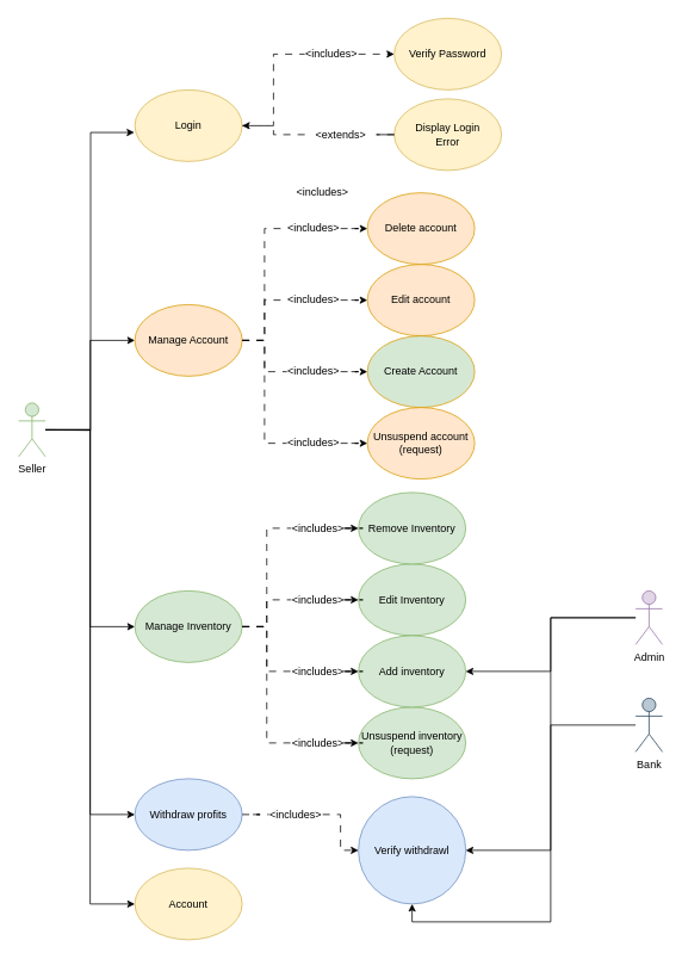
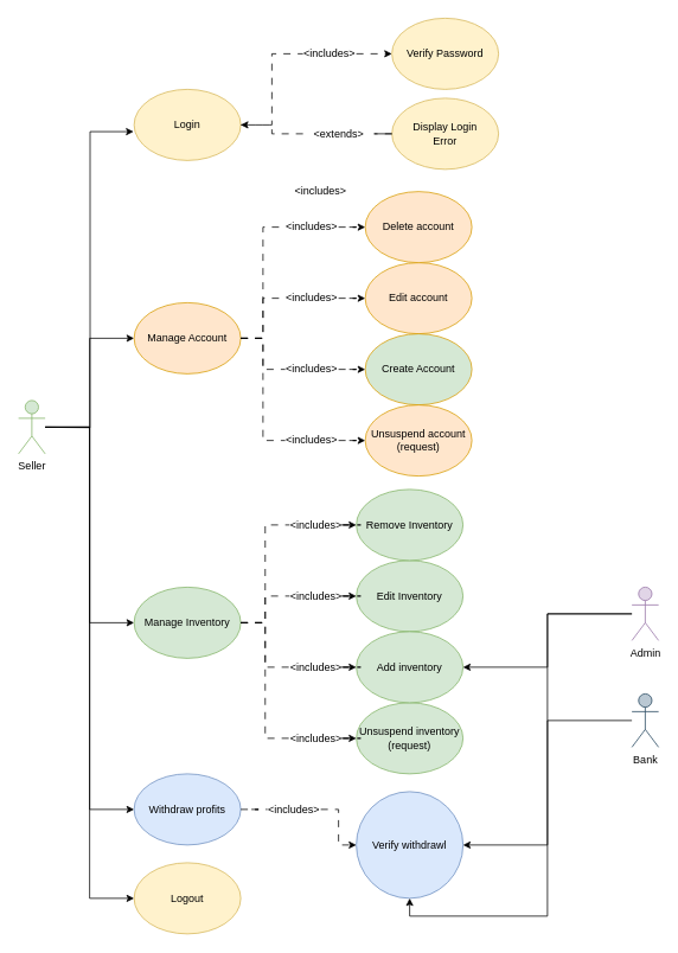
  <mxCell id="0" />
  <mxCell id="1" parent="0" />
  <mxCell id="2" style="edgeStyle=orthogonalEdgeStyle;rounded=0;orthogonalLoop=1;jettySize=auto;html=1;entryX=-0.005;entryY=0.595;entryDx=0;entryDy=0;entryPerimeter=0;" parent="1" target="14" edge="1"><mxGeometry relative="1" as="geometry"><mxPoint x="50" y="480" as="sourcePoint" /></mxGeometry></mxCell>
  <mxCell id="3" style="edgeStyle=orthogonalEdgeStyle;rounded=0;orthogonalLoop=1;jettySize=auto;html=1;entryX=0;entryY=0.5;entryDx=0;entryDy=0;" parent="1" source="7" target="25" edge="1"><mxGeometry relative="1" as="geometry" /></mxCell>
  <mxCell id="4" style="edgeStyle=orthogonalEdgeStyle;rounded=0;orthogonalLoop=1;jettySize=auto;html=1;entryX=0;entryY=0.5;entryDx=0;entryDy=0;" parent="1" source="7" target="30" edge="1"><mxGeometry relative="1" as="geometry" /></mxCell>
  <mxCell id="5" style="edgeStyle=orthogonalEdgeStyle;rounded=0;orthogonalLoop=1;jettySize=auto;html=1;entryX=0;entryY=0.5;entryDx=0;entryDy=0;" parent="1" source="7" target="20" edge="1"><mxGeometry relative="1" as="geometry" /></mxCell>
  <mxCell id="6" style="edgeStyle=orthogonalEdgeStyle;rounded=0;orthogonalLoop=1;jettySize=auto;html=1;entryX=0;entryY=0.5;entryDx=0;entryDy=0;" parent="1" source="7" target="15" edge="1"><mxGeometry relative="1" as="geometry" /></mxCell>
  <mxCell id="7" value="Seller" style="shape=umlActor;verticalLabelPosition=bottom;verticalAlign=top;html=1;outlineConnect=0;fillColor=#d5e8d4;strokeColor=#82b366;" parent="1" vertex="1"><mxGeometry x="20" y="450" width="30" height="60" as="geometry" /></mxCell>
  <mxCell id="8" value="Edit account" style="ellipse;whiteSpace=wrap;html=1;fillColor=#ffe6cc;strokeColor=#d79b00;" parent="1" vertex="1"><mxGeometry x="410" y="295" width="120" height="80" as="geometry" /></mxCell>
  <mxCell id="9" value="Delete account" style="ellipse;whiteSpace=wrap;html=1;fillColor=#ffe6cc;strokeColor=#d79b00;" parent="1" vertex="1"><mxGeometry x="410" y="215" width="120" height="80" as="geometry" /></mxCell>
  <mxCell id="10" value="Create Account" style="ellipse;whiteSpace=wrap;html=1;fillColor=#d5e8d4;strokeColor=#d79b00;" parent="1" vertex="1"><mxGeometry x="410" y="375" width="120" height="80" as="geometry" /></mxCell>
  <mxCell id="11" value="Unsuspend account&lt;br&gt;(request)" style="ellipse;whiteSpace=wrap;html=1;fillColor=#ffe6cc;strokeColor=#d79b00;" parent="1" vertex="1"><mxGeometry x="410" y="455" width="120" height="80" as="geometry" /></mxCell>
  <mxCell id="12" value="Unsuspend inventory&lt;br&gt;(request)" style="ellipse;whiteSpace=wrap;html=1;fillColor=#d5e8d4;strokeColor=#82b366;" parent="1" vertex="1"><mxGeometry x="400" y="790" width="120" height="80" as="geometry" /></mxCell>
  <mxCell id="13" style="edgeStyle=orthogonalEdgeStyle;rounded=0;orthogonalLoop=1;jettySize=auto;html=1;entryX=0;entryY=0.5;entryDx=0;entryDy=0;dashed=1;dashPattern=8 8;startArrow=none;" parent="1" source="58" target="53" edge="1"><mxGeometry relative="1" as="geometry" /></mxCell>
  <mxCell id="14" value="Login" style="ellipse;whiteSpace=wrap;html=1;fillColor=#fff2cc;strokeColor=#d6b656;" parent="1" vertex="1"><mxGeometry x="150" y="100" width="120" height="80" as="geometry" /></mxCell>
- <mxCell id="15" value="Account" style="ellipse;whiteSpace=wrap;html=1;fillColor=#fff2cc;strokeColor=#d6b656;" parent="1" vertex="1"><mxGeometry x="150" y="970" width="120" height="80" as="geometry" /></mxCell>
+ <mxCell id="15" value="Logout" style="ellipse;whiteSpace=wrap;html=1;fillColor=#fff2cc;strokeColor=#d6b656;" parent="1" vertex="1"><mxGeometry x="150" y="970" width="120" height="80" as="geometry" /></mxCell>
  <mxCell id="16" value="Edit Inventory" style="ellipse;whiteSpace=wrap;html=1;fillColor=#d5e8d4;strokeColor=#82b366;" parent="1" vertex="1"><mxGeometry x="400" y="630" width="120" height="80" as="geometry" /></mxCell>
  <mxCell id="17" value="Add inventory" style="ellipse;whiteSpace=wrap;html=1;fillColor=#d5e8d4;strokeColor=#82b366;" parent="1" vertex="1"><mxGeometry x="400" y="710" width="120" height="80" as="geometry" /></mxCell>
  <mxCell id="18" value="Remove Inventory" style="ellipse;whiteSpace=wrap;html=1;fillColor=#d5e8d4;strokeColor=#82b366;" parent="1" vertex="1"><mxGeometry x="400" y="550" width="120" height="80" as="geometry" /></mxCell>
  <mxCell id="19" value="" style="edgeStyle=orthogonalEdgeStyle;rounded=0;orthogonalLoop=1;jettySize=auto;html=1;dashed=1;dashPattern=8 8;startArrow=none;" parent="1" source="62" target="34" edge="1"><mxGeometry relative="1" as="geometry" /></mxCell>
  <mxCell id="20" value="Withdraw profits" style="ellipse;whiteSpace=wrap;html=1;fillColor=#dae8fc;strokeColor=#6c8ebf;" parent="1" vertex="1"><mxGeometry x="150" y="870" width="120" height="80" as="geometry" /></mxCell>
  <mxCell id="21" style="edgeStyle=orthogonalEdgeStyle;rounded=0;orthogonalLoop=1;jettySize=auto;html=1;entryX=0;entryY=0.5;entryDx=0;entryDy=0;dashed=1;dashPattern=8 8;startArrow=none;" parent="1" source="46" target="9" edge="1"><mxGeometry relative="1" as="geometry" /></mxCell>
  <mxCell id="22" style="edgeStyle=orthogonalEdgeStyle;rounded=0;orthogonalLoop=1;jettySize=auto;html=1;entryX=0;entryY=0.5;entryDx=0;entryDy=0;dashed=1;dashPattern=8 8;startArrow=none;" parent="1" source="48" target="8" edge="1"><mxGeometry relative="1" as="geometry" /></mxCell>
  <mxCell id="23" style="edgeStyle=orthogonalEdgeStyle;rounded=0;orthogonalLoop=1;jettySize=auto;html=1;entryX=0;entryY=0.5;entryDx=0;entryDy=0;dashed=1;dashPattern=8 8;startArrow=none;" parent="1" source="50" target="10" edge="1"><mxGeometry relative="1" as="geometry" /></mxCell>
  <mxCell id="24" style="edgeStyle=orthogonalEdgeStyle;rounded=0;orthogonalLoop=1;jettySize=auto;html=1;entryX=0;entryY=0.5;entryDx=0;entryDy=0;dashed=1;dashPattern=8 8;startArrow=none;" parent="1" source="52" target="11" edge="1"><mxGeometry relative="1" as="geometry" /></mxCell>
  <mxCell id="25" value="Manage Account" style="ellipse;whiteSpace=wrap;html=1;fillColor=#ffe6cc;strokeColor=#d79b00;" parent="1" vertex="1"><mxGeometry x="150" y="340" width="120" height="80" as="geometry" /></mxCell>
  <mxCell id="26" style="edgeStyle=orthogonalEdgeStyle;rounded=0;orthogonalLoop=1;jettySize=auto;html=1;entryX=0;entryY=0.5;entryDx=0;entryDy=0;dashed=1;dashPattern=8 8;startArrow=none;" parent="1" source="38" target="18" edge="1"><mxGeometry relative="1" as="geometry" /></mxCell>
  <mxCell id="27" style="edgeStyle=orthogonalEdgeStyle;rounded=0;orthogonalLoop=1;jettySize=auto;html=1;entryX=0;entryY=0.5;entryDx=0;entryDy=0;dashed=1;dashPattern=8 8;startArrow=none;" parent="1" source="40" target="16" edge="1"><mxGeometry relative="1" as="geometry" /></mxCell>
  <mxCell id="28" style="edgeStyle=orthogonalEdgeStyle;rounded=0;orthogonalLoop=1;jettySize=auto;html=1;entryX=0;entryY=0.5;entryDx=0;entryDy=0;dashed=1;dashPattern=8 8;startArrow=none;" parent="1" source="42" target="17" edge="1"><mxGeometry relative="1" as="geometry" /></mxCell>
  <mxCell id="29" style="edgeStyle=orthogonalEdgeStyle;rounded=0;orthogonalLoop=1;jettySize=auto;html=1;entryX=0;entryY=0.5;entryDx=0;entryDy=0;dashed=1;dashPattern=8 8;startArrow=none;" parent="1" source="44" target="12" edge="1"><mxGeometry relative="1" as="geometry" /></mxCell>
  <mxCell id="30" value="Manage Inventory" style="ellipse;whiteSpace=wrap;html=1;fillColor=#d5e8d4;strokeColor=#82b366;" parent="1" vertex="1"><mxGeometry x="150" y="660" width="120" height="80" as="geometry" /></mxCell>
  <mxCell id="31" style="edgeStyle=orthogonalEdgeStyle;rounded=0;orthogonalLoop=1;jettySize=auto;html=1;entryX=1;entryY=0.5;entryDx=0;entryDy=0;" parent="1" source="33" target="34" edge="1"><mxGeometry relative="1" as="geometry" /></mxCell>
  <mxCell id="32" style="edgeStyle=orthogonalEdgeStyle;rounded=0;orthogonalLoop=1;jettySize=auto;html=1;entryX=1;entryY=0.5;entryDx=0;entryDy=0;" edge="1" parent="1" source="33" target="17"><mxGeometry relative="1" as="geometry" /></mxCell>
  <mxCell id="33" value="Admin" style="shape=umlActor;verticalLabelPosition=bottom;verticalAlign=top;html=1;outlineConnect=0;fillColor=#e1d5e7;strokeColor=#9673a6;" parent="1" vertex="1"><mxGeometry x="710" y="660" width="30" height="60" as="geometry" /></mxCell>
  <mxCell id="34" value="Verify withdrawl" style="ellipse;whiteSpace=wrap;html=1;fillColor=#dae8fc;strokeColor=#6c8ebf;" parent="1" vertex="1"><mxGeometry x="400" y="890" width="120" height="120" as="geometry" /></mxCell>
  <mxCell id="35" style="edgeStyle=orthogonalEdgeStyle;rounded=0;orthogonalLoop=1;jettySize=auto;html=1;entryX=0.5;entryY=1;entryDx=0;entryDy=0;" parent="1" source="36" target="34" edge="1"><mxGeometry relative="1" as="geometry" /></mxCell>
  <mxCell id="36" value="Bank" style="shape=umlActor;verticalLabelPosition=bottom;verticalAlign=top;html=1;outlineConnect=0;fillColor=#bac8d3;strokeColor=#23445d;" parent="1" vertex="1"><mxGeometry x="710" y="780" width="30" height="60" as="geometry" /></mxCell>
  <mxCell id="37" value="" style="edgeStyle=orthogonalEdgeStyle;rounded=0;orthogonalLoop=1;jettySize=auto;html=1;entryX=0;entryY=0.5;entryDx=0;entryDy=0;dashed=1;dashPattern=8 8;endArrow=none;" parent="1" source="30" target="38" edge="1"><mxGeometry relative="1" as="geometry"><mxPoint x="270" y="700" as="sourcePoint" /><mxPoint x="450" y="590" as="targetPoint" /></mxGeometry></mxCell>
  <mxCell id="38" value="&amp;lt;includes&amp;gt;" style="text;html=1;strokeColor=none;fillColor=none;align=center;verticalAlign=middle;whiteSpace=wrap;rounded=0;" parent="1" vertex="1"><mxGeometry x="325" y="575" width="60" height="30" as="geometry" /></mxCell>
  <mxCell id="39" value="" style="edgeStyle=orthogonalEdgeStyle;rounded=0;orthogonalLoop=1;jettySize=auto;html=1;entryX=0;entryY=0.5;entryDx=0;entryDy=0;dashed=1;dashPattern=8 8;endArrow=none;" parent="1" source="30" target="40" edge="1"><mxGeometry relative="1" as="geometry"><mxPoint x="270" y="700" as="sourcePoint" /><mxPoint x="450" y="670" as="targetPoint" /></mxGeometry></mxCell>
  <mxCell id="40" value="&amp;lt;includes&amp;gt;" style="text;html=1;strokeColor=none;fillColor=none;align=center;verticalAlign=middle;whiteSpace=wrap;rounded=0;" parent="1" vertex="1"><mxGeometry x="325" y="655" width="60" height="30" as="geometry" /></mxCell>
  <mxCell id="41" value="" style="edgeStyle=orthogonalEdgeStyle;rounded=0;orthogonalLoop=1;jettySize=auto;html=1;entryX=0;entryY=0.5;entryDx=0;entryDy=0;dashed=1;dashPattern=8 8;endArrow=none;" parent="1" source="30" target="42" edge="1"><mxGeometry relative="1" as="geometry"><mxPoint x="270" y="700" as="sourcePoint" /><mxPoint x="450" y="750" as="targetPoint" /></mxGeometry></mxCell>
  <mxCell id="42" value="&amp;lt;includes&amp;gt;" style="text;html=1;strokeColor=none;fillColor=none;align=center;verticalAlign=middle;whiteSpace=wrap;rounded=0;" parent="1" vertex="1"><mxGeometry x="325" y="735" width="60" height="30" as="geometry" /></mxCell>
  <mxCell id="43" value="" style="edgeStyle=orthogonalEdgeStyle;rounded=0;orthogonalLoop=1;jettySize=auto;html=1;entryX=0;entryY=0.5;entryDx=0;entryDy=0;dashed=1;dashPattern=8 8;endArrow=none;" parent="1" source="30" target="44" edge="1"><mxGeometry relative="1" as="geometry"><mxPoint x="270" y="700" as="sourcePoint" /><mxPoint x="450" y="830" as="targetPoint" /></mxGeometry></mxCell>
  <mxCell id="44" value="&amp;lt;includes&amp;gt;" style="text;html=1;strokeColor=none;fillColor=none;align=center;verticalAlign=middle;whiteSpace=wrap;rounded=0;" parent="1" vertex="1"><mxGeometry x="325" y="815" width="60" height="30" as="geometry" /></mxCell>
  <mxCell id="45" value="" style="edgeStyle=orthogonalEdgeStyle;rounded=0;orthogonalLoop=1;jettySize=auto;html=1;entryX=0;entryY=0.5;entryDx=0;entryDy=0;dashed=1;dashPattern=8 8;endArrow=none;" parent="1" source="25" target="46" edge="1"><mxGeometry relative="1" as="geometry"><mxPoint x="270" y="380" as="sourcePoint" /><mxPoint x="400" y="260" as="targetPoint" /></mxGeometry></mxCell>
  <mxCell id="46" value="&amp;lt;includes&amp;gt;" style="text;html=1;strokeColor=none;fillColor=none;align=center;verticalAlign=middle;whiteSpace=wrap;rounded=0;" parent="1" vertex="1"><mxGeometry x="320" y="240" width="60" height="30" as="geometry" /></mxCell>
  <mxCell id="47" value="" style="edgeStyle=orthogonalEdgeStyle;rounded=0;orthogonalLoop=1;jettySize=auto;html=1;entryX=0;entryY=0.5;entryDx=0;entryDy=0;dashed=1;dashPattern=8 8;endArrow=none;" parent="1" source="25" target="48" edge="1"><mxGeometry relative="1" as="geometry"><mxPoint x="270" y="380" as="sourcePoint" /><mxPoint x="400" y="340" as="targetPoint" /></mxGeometry></mxCell>
  <mxCell id="48" value="&amp;lt;includes&amp;gt;" style="text;html=1;strokeColor=none;fillColor=none;align=center;verticalAlign=middle;whiteSpace=wrap;rounded=0;" parent="1" vertex="1"><mxGeometry x="320" y="320" width="60" height="30" as="geometry" /></mxCell>
  <mxCell id="49" value="" style="edgeStyle=orthogonalEdgeStyle;rounded=0;orthogonalLoop=1;jettySize=auto;html=1;entryX=0;entryY=0.5;entryDx=0;entryDy=0;dashed=1;dashPattern=8 8;endArrow=none;" parent="1" source="25" target="50" edge="1"><mxGeometry relative="1" as="geometry"><mxPoint x="270" y="380" as="sourcePoint" /><mxPoint x="400" y="420" as="targetPoint" /></mxGeometry></mxCell>
  <mxCell id="50" value="&amp;lt;includes&amp;gt;" style="text;html=1;strokeColor=none;fillColor=none;align=center;verticalAlign=middle;whiteSpace=wrap;rounded=0;" parent="1" vertex="1"><mxGeometry x="320" y="400" width="60" height="30" as="geometry" /></mxCell>
  <mxCell id="51" value="" style="edgeStyle=orthogonalEdgeStyle;rounded=0;orthogonalLoop=1;jettySize=auto;html=1;entryX=0;entryY=0.5;entryDx=0;entryDy=0;dashed=1;dashPattern=8 8;endArrow=none;" parent="1" source="25" target="52" edge="1"><mxGeometry relative="1" as="geometry"><mxPoint x="270" y="380" as="sourcePoint" /><mxPoint x="400" y="500" as="targetPoint" /></mxGeometry></mxCell>
  <mxCell id="52" value="&amp;lt;includes&amp;gt;" style="text;html=1;strokeColor=none;fillColor=none;align=center;verticalAlign=middle;whiteSpace=wrap;rounded=0;" parent="1" vertex="1"><mxGeometry x="320" y="480" width="60" height="30" as="geometry" /></mxCell>
  <mxCell id="53" value="Verify Password" style="ellipse;whiteSpace=wrap;html=1;fillColor=#fff2cc;strokeColor=#d6b656;" parent="1" vertex="1"><mxGeometry x="440" y="20" width="120" height="80" as="geometry" /></mxCell>
  <mxCell id="54" style="edgeStyle=orthogonalEdgeStyle;rounded=0;orthogonalLoop=1;jettySize=auto;html=1;entryX=1;entryY=0.5;entryDx=0;entryDy=0;dashed=1;dashPattern=8 8;startArrow=none;" parent="1" source="60" target="14" edge="1"><mxGeometry relative="1" as="geometry" /></mxCell>
  <mxCell id="55" value="Display Login&lt;br&gt;Error" style="ellipse;whiteSpace=wrap;html=1;fillColor=#fff2cc;strokeColor=#d6b656;" parent="1" vertex="1"><mxGeometry x="440" y="110" width="120" height="80" as="geometry" /></mxCell>
  <mxCell id="56" value="&amp;lt;includes&amp;gt;" style="text;html=1;strokeColor=none;fillColor=none;align=center;verticalAlign=middle;whiteSpace=wrap;rounded=0;" parent="1" vertex="1"><mxGeometry x="330" y="200" width="60" height="30" as="geometry" /></mxCell>
  <mxCell id="57" value="" style="edgeStyle=orthogonalEdgeStyle;rounded=0;orthogonalLoop=1;jettySize=auto;html=1;entryX=0;entryY=0.5;entryDx=0;entryDy=0;dashed=1;dashPattern=8 8;endArrow=none;" parent="1" source="14" target="58" edge="1"><mxGeometry relative="1" as="geometry"><mxPoint x="270" y="140" as="sourcePoint" /><mxPoint x="440" y="60" as="targetPoint" /></mxGeometry></mxCell>
  <mxCell id="58" value="&amp;lt;includes&amp;gt;" style="text;html=1;strokeColor=none;fillColor=none;align=center;verticalAlign=middle;whiteSpace=wrap;rounded=0;" parent="1" vertex="1"><mxGeometry x="340" y="45" width="60" height="30" as="geometry" /></mxCell>
  <mxCell id="59" value="" style="edgeStyle=orthogonalEdgeStyle;rounded=0;orthogonalLoop=1;jettySize=auto;html=1;entryX=1;entryY=0.5;entryDx=0;entryDy=0;dashed=1;dashPattern=8 8;endArrow=none;" parent="1" source="55" target="60" edge="1"><mxGeometry relative="1" as="geometry"><mxPoint x="440" y="150" as="sourcePoint" /><mxPoint x="270" y="140" as="targetPoint" /></mxGeometry></mxCell>
  <mxCell id="60" value="&amp;lt;extends&amp;gt;" style="text;html=1;align=center;verticalAlign=middle;resizable=0;points=[];autosize=1;strokeColor=none;fillColor=none;" parent="1" vertex="1"><mxGeometry x="340" y="135" width="80" height="30" as="geometry" /></mxCell>
  <mxCell id="61" value="" style="edgeStyle=orthogonalEdgeStyle;rounded=0;orthogonalLoop=1;jettySize=auto;html=1;dashed=1;dashPattern=8 8;endArrow=none;" edge="1" parent="1" source="20" target="62"><mxGeometry relative="1" as="geometry"><mxPoint x="270" y="910" as="sourcePoint" /><mxPoint x="330" y="910" as="targetPoint" /></mxGeometry></mxCell>
  <mxCell id="62" value="&amp;lt;includes&amp;gt;" style="text;html=1;strokeColor=none;fillColor=none;align=center;verticalAlign=middle;whiteSpace=wrap;rounded=0;" parent="1" vertex="1"><mxGeometry x="300" y="895" width="60" height="30" as="geometry" /></mxCell>
